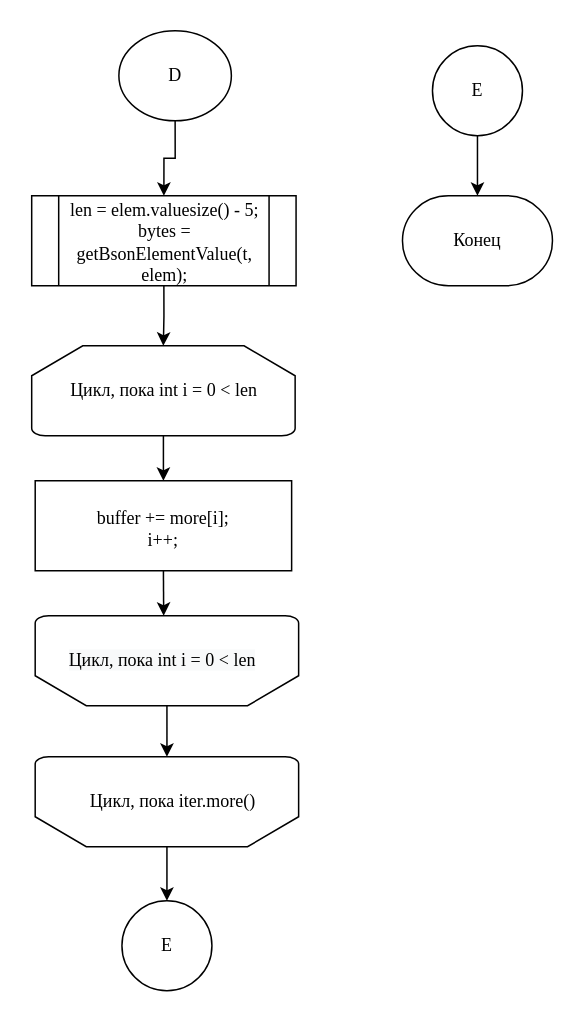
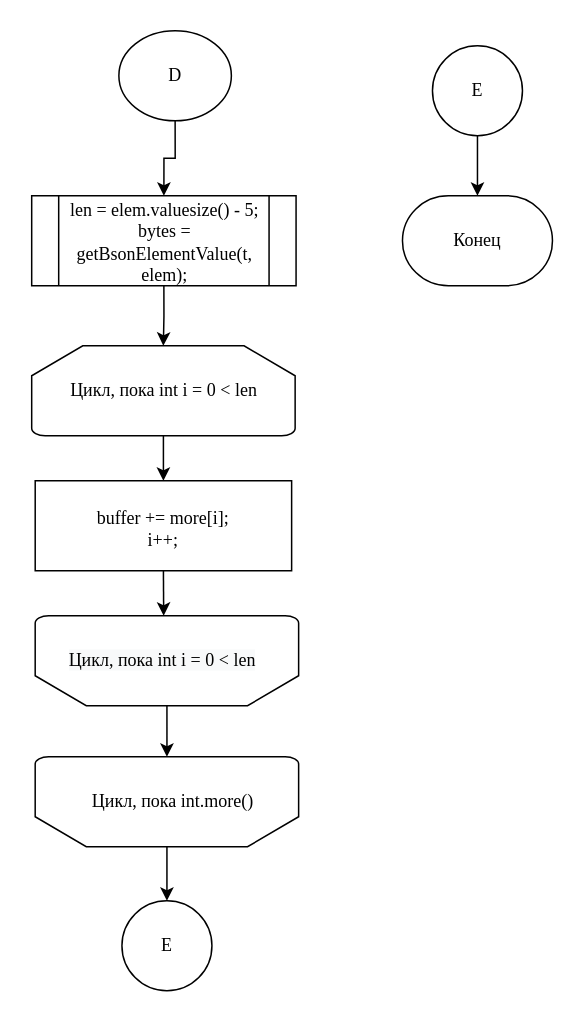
  <mxCell id="0" />
  <mxCell id="1" parent="0" />
  <mxCell id="2" style="edgeStyle=orthogonalEdgeStyle;rounded=0;orthogonalLoop=1;jettySize=auto;html=1;fontFamily=Times New Roman;fontSize=12;exitX=0.5;exitY=1;exitDx=0;exitDy=0;entryX=0.5;entryY=0;entryDx=0;entryDy=0;" edge="1" parent="1" source="3" target="15"><mxGeometry relative="1" as="geometry"><mxPoint x="130" y="90" as="sourcePoint" /><mxPoint x="108.8" y="120.029" as="targetPoint" /></mxGeometry></mxCell>
  <mxCell id="3" value="D" style="ellipse;whiteSpace=wrap;html=1;aspect=fixed;fontFamily=Times New Roman;fontSize=12;strokeWidth=1;" vertex="1" parent="1"><mxGeometry x="78.75" y="20" width="75" height="60" as="geometry" /></mxCell>
  <mxCell id="4" style="edgeStyle=orthogonalEdgeStyle;rounded=0;orthogonalLoop=1;jettySize=auto;html=1;exitX=0.5;exitY=1;exitDx=0;exitDy=0;fontFamily=Times New Roman;fontSize=12;" edge="1" parent="1" source="15" target="8"><mxGeometry relative="1" as="geometry"><mxPoint x="118.125" y="210" as="sourcePoint" /><mxPoint x="118.125" y="250" as="targetPoint" /></mxGeometry></mxCell>
  <mxCell id="5" value="E" style="ellipse;whiteSpace=wrap;html=1;aspect=fixed;fontFamily=Times New Roman;fontSize=12;strokeWidth=1;" vertex="1" parent="1"><mxGeometry x="80.79" y="600" width="60" height="60" as="geometry" /></mxCell>
  <mxCell id="6" style="edgeStyle=orthogonalEdgeStyle;rounded=0;orthogonalLoop=1;jettySize=auto;html=1;entryX=0.5;entryY=0;entryDx=0;entryDy=0;entryPerimeter=0;fontFamily=Times New Roman;fontSize=12;" edge="1" parent="1" source="7" target="16"><mxGeometry relative="1" as="geometry" /></mxCell>
  <mxCell id="7" value="E" style="ellipse;whiteSpace=wrap;html=1;aspect=fixed;fontFamily=Times New Roman;fontSize=12;strokeWidth=1;" vertex="1" parent="1"><mxGeometry x="287.81" y="30" width="60" height="60" as="geometry" /></mxCell>
  <mxCell id="8" value="&lt;div style=&quot;text-align: start;&quot;&gt;&lt;span style=&quot;font-family: &amp;quot;Times New Roman&amp;quot;;&quot;&gt;Цикл, пока int i = 0 &amp;lt; len&lt;/span&gt;&lt;/div&gt;" style="strokeWidth=1;html=1;shape=mxgraph.flowchart.loop_limit;whiteSpace=wrap;" vertex="1" parent="1"><mxGeometry x="20.63" y="230" width="175.63" height="60" as="geometry" /></mxCell>
  <mxCell id="9" style="edgeStyle=orthogonalEdgeStyle;rounded=0;orthogonalLoop=1;jettySize=auto;html=1;exitX=0.5;exitY=1;exitDx=0;exitDy=0;fontFamily=Times New Roman;fontSize=12;exitPerimeter=0;entryX=0.5;entryY=0;entryDx=0;entryDy=0;" edge="1" parent="1" source="8" target="10"><mxGeometry relative="1" as="geometry"><mxPoint x="118.76" y="200" as="sourcePoint" /><mxPoint x="108.445" y="320" as="targetPoint" /></mxGeometry></mxCell>
  <mxCell id="10" value="&lt;p style=&quot;margin: 0cm;&quot; class=&quot;MsoNormal&quot;&gt;&lt;span lang=&quot;EN-US&quot;&gt;&lt;font style=&quot;font-size: 12px;&quot;&gt;buffer += more[i];&lt;/font&gt;&lt;/span&gt;&lt;span style=&quot;font-family: -webkit-standard; font-size: medium;&quot;&gt;&lt;/span&gt;&lt;br&gt;&lt;/p&gt;&lt;p style=&quot;margin: 0cm;&quot; class=&quot;MsoNormal&quot;&gt;&lt;span lang=&quot;EN-US&quot;&gt;&lt;font style=&quot;font-size: 12px;&quot;&gt;i++;&lt;/font&gt;&lt;/span&gt;&lt;/p&gt;" style="rounded=0;whiteSpace=wrap;html=1;fontFamily=Times New Roman;strokeWidth=1;align=center;" vertex="1" parent="1"><mxGeometry x="22.97" y="320" width="170.95" height="60" as="geometry" /></mxCell>
  <mxCell id="11" style="edgeStyle=orthogonalEdgeStyle;rounded=0;orthogonalLoop=1;jettySize=auto;html=1;exitX=0.5;exitY=1;exitDx=0;exitDy=0;fontFamily=Times New Roman;fontSize=12;" edge="1" parent="1" source="10"><mxGeometry relative="1" as="geometry"><mxPoint x="118.445" y="300" as="sourcePoint" /><mxPoint x="108.63" y="410" as="targetPoint" /></mxGeometry></mxCell>
  <mxCell id="12" value="&lt;div style=&quot;text-align: start;&quot;&gt;&lt;br&gt;&lt;/div&gt;" style="strokeWidth=1;html=1;shape=mxgraph.flowchart.loop_limit;whiteSpace=wrap;rotation=-180;" vertex="1" parent="1"><mxGeometry x="22.97" y="410" width="175.63" height="60" as="geometry" /></mxCell>
  <mxCell id="13" value="&lt;span style=&quot;caret-color: rgb(0, 0, 0); color: rgb(0, 0, 0); font-family: &amp;quot;Times New Roman&amp;quot;; font-size: 12px; font-style: normal; font-variant-caps: normal; font-weight: 400; letter-spacing: normal; text-align: start; text-indent: 0px; text-transform: none; word-spacing: 0px; -webkit-text-stroke-width: 0px; background-color: rgb(248, 249, 250); text-decoration: none; float: none; display: inline !important;&quot;&gt;Цикл, пока int i = 0 &amp;lt; len&lt;/span&gt;" style="text;html=1;strokeColor=none;fillColor=none;align=center;verticalAlign=middle;whiteSpace=wrap;rounded=0;fontFamily=Times New Roman;fontSize=12;" vertex="1" parent="1"><mxGeometry x="43.44" y="420" width="130" height="40" as="geometry" /></mxCell>
  <mxCell id="14" style="edgeStyle=orthogonalEdgeStyle;rounded=0;orthogonalLoop=1;jettySize=auto;html=1;fontFamily=Times New Roman;fontSize=12;" edge="1" parent="1" source="12" target="17"><mxGeometry relative="1" as="geometry"><mxPoint x="132.625" y="530" as="sourcePoint" /><mxPoint x="110.78" y="510" as="targetPoint" /></mxGeometry></mxCell>
  <mxCell id="15" value="&lt;p style=&quot;margin: 0cm;&quot; class=&quot;MsoNormal&quot;&gt;&lt;span lang=&quot;EN-US&quot;&gt;&lt;font style=&quot;font-size: 12px;&quot;&gt;&lt;br&gt;&lt;/font&gt;&lt;/span&gt;&lt;/p&gt;&lt;p style=&quot;margin: 0cm;&quot; class=&quot;MsoNormal&quot;&gt;&lt;span lang=&quot;EN-US&quot;&gt;&lt;font style=&quot;font-size: 12px;&quot;&gt;len = elem.valuesize() - 5;&lt;/font&gt;&lt;/span&gt;&lt;/p&gt;&lt;p style=&quot;margin: 0cm;&quot; class=&quot;MsoNormal&quot;&gt;&lt;/p&gt;&lt;div style=&quot;&quot;&gt;&lt;div style=&quot;&quot;&gt;bytes = getBsonElementValue(t, elem);&lt;/div&gt;&lt;/div&gt;&lt;p&gt;&lt;/p&gt;" style="shape=process;whiteSpace=wrap;html=1;backgroundOutline=1;fontFamily=Times New Roman;fontSize=12;strokeWidth=1;align=center;" vertex="1" parent="1"><mxGeometry x="20.63" y="130" width="176.25" height="60" as="geometry" /></mxCell>
  <mxCell id="16" value="&lt;font face=&quot;Times New Roman&quot;&gt;Конец&lt;/font&gt;" style="strokeWidth=1;html=1;shape=mxgraph.flowchart.terminator;whiteSpace=wrap;" vertex="1" parent="1"><mxGeometry x="267.81" y="130" width="100" height="60" as="geometry" /></mxCell>
  <mxCell id="17" value="&lt;div style=&quot;text-align: start;&quot;&gt;&lt;br&gt;&lt;/div&gt;" style="strokeWidth=1;html=1;shape=mxgraph.flowchart.loop_limit;whiteSpace=wrap;rotation=-180;" vertex="1" parent="1"><mxGeometry x="22.97" y="504" width="175.63" height="60" as="geometry" /></mxCell>
- <mxCell id="18" value="Цикл, пока iter.more()" style="text;html=1;strokeColor=none;fillColor=none;align=center;verticalAlign=middle;whiteSpace=wrap;rounded=0;fontFamily=Times New Roman;fontSize=12;" vertex="1" parent="1"><mxGeometry x="50" y="514" width="130" height="40" as="geometry" /></mxCell>
+ <mxCell id="18" value="Цикл, пока int.more()" style="text;html=1;strokeColor=none;fillColor=none;align=center;verticalAlign=middle;whiteSpace=wrap;rounded=0;fontFamily=Times New Roman;fontSize=12;" vertex="1" parent="1"><mxGeometry x="50" y="514" width="130" height="40" as="geometry" /></mxCell>
  <mxCell id="19" style="edgeStyle=orthogonalEdgeStyle;rounded=0;orthogonalLoop=1;jettySize=auto;html=1;fontFamily=Times New Roman;fontSize=12;exitX=0.5;exitY=0;exitDx=0;exitDy=0;exitPerimeter=0;entryX=0.5;entryY=0;entryDx=0;entryDy=0;" edge="1" parent="1" source="17" target="5"><mxGeometry relative="1" as="geometry"><mxPoint x="120.814" y="480" as="sourcePoint" /><mxPoint x="120.814" y="514" as="targetPoint" /></mxGeometry></mxCell>
